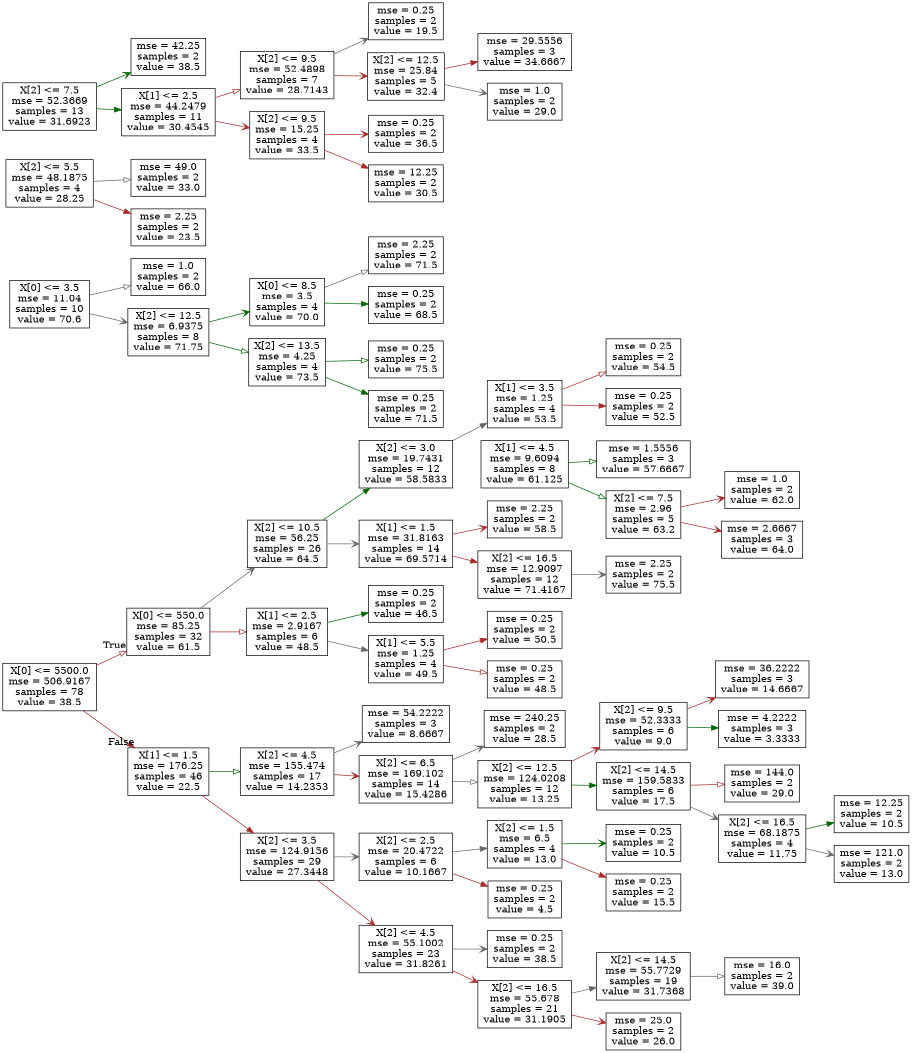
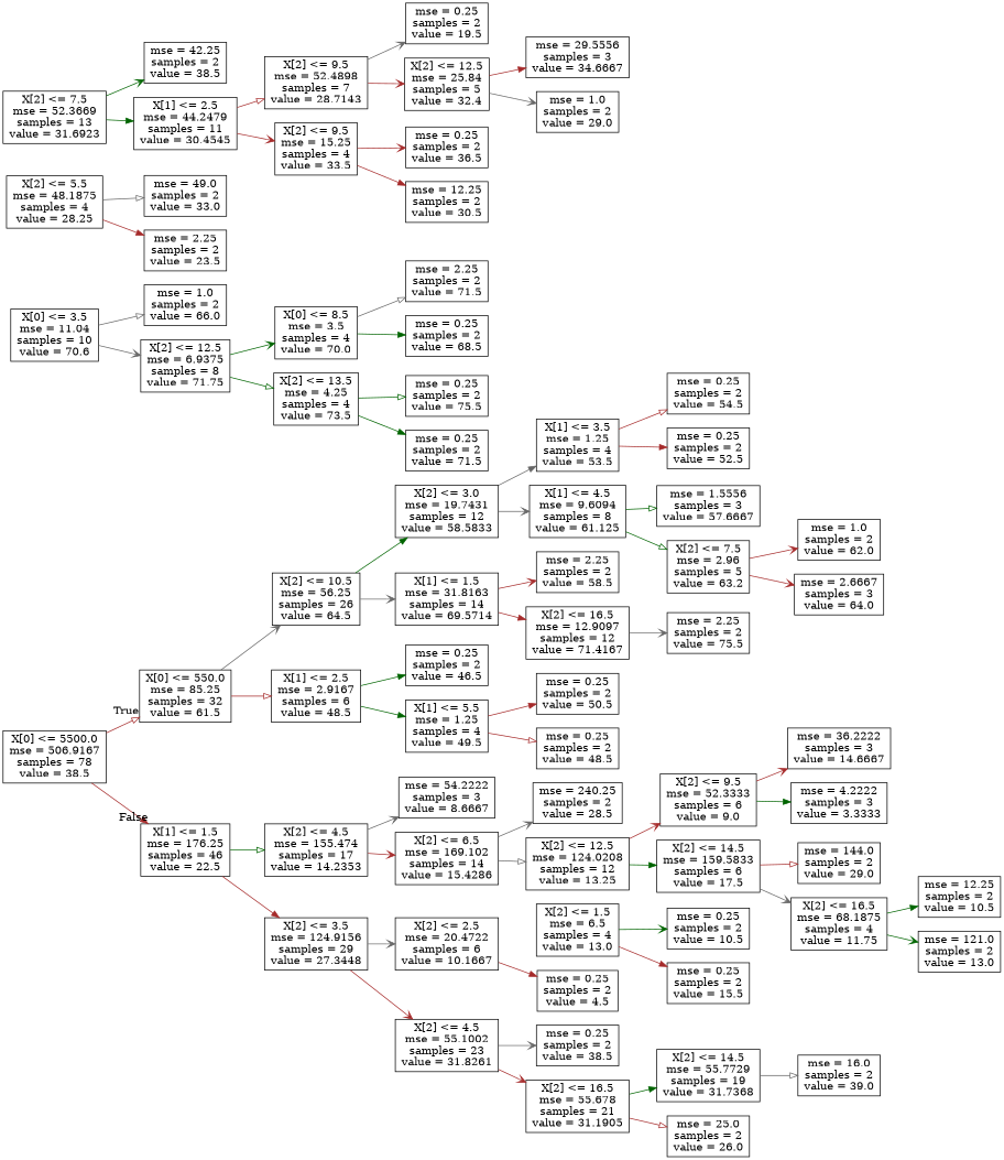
  digraph {
    rankdir=LR
    node [shape=box]
    edge [arrowhead=vee color=brown]
    n1 [label="X[0] <= 5500.0\nmse = 506.9167\nsamples = 78\nvalue = 38.5"]
    n2 [label="X[0] <= 550.0\nmse = 85.25\nsamples = 32\nvalue = 61.5"]
    n3 [label="X[1] <= 1.5\nmse = 176.25\nsamples = 46\nvalue = 22.5"]
    n4 [label="X[2] <= 10.5\nmse = 56.25\nsamples = 26\nvalue = 64.5"]
    n5 [label="X[1] <= 2.5\nmse = 2.9167\nsamples = 6\nvalue = 48.5"]
    n6 [label="X[2] <= 4.5\nmse = 155.474\nsamples = 17\nvalue = 14.2353"]
    n7 [label="X[2] <= 3.5\nmse = 124.9156\nsamples = 29\nvalue = 27.3448"]
    n8 [label="X[2] <= 3.0\nmse = 19.7431\nsamples = 12\nvalue = 58.5833"]
    n9 [label="X[1] <= 1.5\nmse = 31.8163\nsamples = 14\nvalue = 69.5714"]
    n10 [label="mse = 0.25\nsamples = 2\nvalue = 46.5"]
    n11 [label="X[1] <= 5.5\nmse = 1.25\nsamples = 4\nvalue = 49.5"]
    n12 [label="X[1] <= 3.5\nmse = 1.25\nsamples = 4\nvalue = 53.5"]
    n13 [label="X[1] <= 4.5\nmse = 9.6094\nsamples = 8\nvalue = 61.125"]
    n14 [label="mse = 2.25\nsamples = 2\nvalue = 58.5"]
    n15 [label="X[2] <= 16.5\nmse = 12.9097\nsamples = 12\nvalue = 71.4167"]
    n16 [label="mse = 0.25\nsamples = 2\nvalue = 54.5"]
    n17 [label="mse = 0.25\nsamples = 2\nvalue = 52.5"]
    n18 [label="mse = 1.5556\nsamples = 3\nvalue = 57.6667"]
    n19 [label="X[2] <= 7.5\nmse = 2.96\nsamples = 5\nvalue = 63.2"]
    n20 [label="mse = 1.0\nsamples = 2\nvalue = 62.0"]
    n21 [label="mse = 2.6667\nsamples = 3\nvalue = 64.0"]
    n22 [label="mse = 2.25\nsamples = 2\nvalue = 75.5"]
    n23 [label="X[0] <= 3.5\nmse = 11.04\nsamples = 10\nvalue = 70.6"]
    n24 [label="mse = 1.0\nsamples = 2\nvalue = 66.0"]
    n25 [label="X[2] <= 12.5\nmse = 6.9375\nsamples = 8\nvalue = 71.75"]
    n26 [label="X[0] <= 8.5\nmse = 3.5\nsamples = 4\nvalue = 70.0"]
    n27 [label="X[2] <= 13.5\nmse = 4.25\nsamples = 4\nvalue = 73.5"]
    n28 [label="mse = 2.25\nsamples = 2\nvalue = 71.5"]
    n29 [label="mse = 0.25\nsamples = 2\nvalue = 68.5"]
    n30 [label="mse = 0.25\nsamples = 2\nvalue = 75.5"]
    n31 [label="mse = 0.25\nsamples = 2\nvalue = 71.5"]
    n32 [label="mse = 0.25\nsamples = 2\nvalue = 50.5"]
    n33 [label="mse = 0.25\nsamples = 2\nvalue = 48.5"]
    n34 [label="mse = 54.2222\nsamples = 3\nvalue = 8.6667"]
    n35 [label="X[2] <= 6.5\nmse = 169.102\nsamples = 14\nvalue = 15.4286"]
    n36 [label="X[2] <= 2.5\nmse = 20.4722\nsamples = 6\nvalue = 10.1667"]
    n37 [label="X[2] <= 4.5\nmse = 55.1002\nsamples = 23\nvalue = 31.8261"]
    n38 [label="mse = 240.25\nsamples = 2\nvalue = 28.5"]
    n39 [label="X[2] <= 12.5\nmse = 124.0208\nsamples = 12\nvalue = 13.25"]
    n40 [label="X[2] <= 9.5\nmse = 52.3333\nsamples = 6\nvalue = 9.0"]
    n41 [label="X[2] <= 14.5\nmse = 159.5833\nsamples = 6\nvalue = 17.5"]
    n42 [label="mse = 36.2222\nsamples = 3\nvalue = 14.6667"]
    n43 [label="mse = 4.2222\nsamples = 3\nvalue = 3.3333"]
    n44 [label="mse = 144.0\nsamples = 2\nvalue = 29.0"]
    n45 [label="X[2] <= 16.5\nmse = 68.1875\nsamples = 4\nvalue = 11.75"]
    n46 [label="mse = 12.25\nsamples = 2\nvalue = 10.5"]
    n47 [label="mse = 121.0\nsamples = 2\nvalue = 13.0"]
    n48 [label="X[2] <= 1.5\nmse = 6.5\nsamples = 4\nvalue = 13.0"]
    n49 [label="mse = 0.25\nsamples = 2\nvalue = 4.5"]
    n50 [label="mse = 0.25\nsamples = 2\nvalue = 38.5"]
    n51 [label="X[2] <= 16.5\nmse = 55.678\nsamples = 21\nvalue = 31.1905"]
    n52 [label="mse = 0.25\nsamples = 2\nvalue = 10.5"]
    n53 [label="mse = 0.25\nsamples = 2\nvalue = 15.5"]
    n54 [label="X[2] <= 14.5\nmse = 55.7729\nsamples = 19\nvalue = 31.7368"]
    n55 [label="mse = 25.0\nsamples = 2\nvalue = 26.0"]
    n56 [label="mse = 16.0\nsamples = 2\nvalue = 39.0"]
    n57 [label="X[2] <= 5.5\nmse = 48.1875\nsamples = 4\nvalue = 28.25"]
    n58 [label="mse = 49.0\nsamples = 2\nvalue = 33.0"]
    n59 [label="mse = 2.25\nsamples = 2\nvalue = 23.5"]
    n60 [label="X[2] <= 7.5\nmse = 52.3669\nsamples = 13\nvalue = 31.6923"]
    n61 [label="mse = 42.25\nsamples = 2\nvalue = 38.5"]
    n62 [label="X[1] <= 2.5\nmse = 44.2479\nsamples = 11\nvalue = 30.4545"]
    n63 [label="X[2] <= 9.5\nmse = 52.4898\nsamples = 7\nvalue = 28.7143"]
    n64 [label="X[2] <= 9.5\nmse = 15.25\nsamples = 4\nvalue = 33.5"]
    n65 [label="mse = 0.25\nsamples = 2\nvalue = 19.5"]
    n66 [label="X[2] <= 12.5\nmse = 25.84\nsamples = 5\nvalue = 32.4"]
    n67 [label="mse = 0.25\nsamples = 2\nvalue = 36.5"]
    n68 [label="mse = 12.25\nsamples = 2\nvalue = 30.5"]
    n69 [label="mse = 29.5556\nsamples = 3\nvalue = 34.6667"]
    n70 [label="mse = 1.0\nsamples = 2\nvalue = 29.0"]
    n1 -> n2 [arrowhead=onormal headlabel=True labelangle=45 labeldistance=2.5]
    n1 -> n3 [arrowhead=normal headlabel=False labelangle=-45 labeldistance=2.5]
    n2 -> n4 [color=gray40]
    n2 -> n5 [arrowhead=onormal]
    n3 -> n6 [arrowhead=onormal color=darkgreen]
    n3 -> n7 [arrowhead=normal]
    n4 -> n8 [arrowhead=normal color=darkgreen]
    n4 -> n9 [color=gray40]
    n5 -> n10 [arrowhead=normal color=darkgreen]
-   n5 -> n11 [arrowhead=normal color=gray40]
+   n5 -> n11 [arrowhead=normal color=darkgreen]
    n6 -> n34 [color=gray40]
    n6 -> n35
    n7 -> n36 [color=gray40]
    n7 -> n37
    n8 -> n12 [arrowhead=normal color=gray40]
+   n8 -> n13 [color=gray40]
    n9 -> n14
    n9 -> n15 [arrowhead=normal]
    n11 -> n32 [arrowhead=normal]
    n11 -> n33 [arrowhead=onormal]
    n12 -> n16 [arrowhead=onormal]
    n12 -> n17 [arrowhead=normal]
    n13 -> n18 [arrowhead=onormal color=darkgreen]
    n13 -> n19 [arrowhead=onormal color=darkgreen]
    n15 -> n22 [color=gray40]
    n19 -> n20
    n19 -> n21
    n23 -> n24 [arrowhead=onormal color=gray40]
    n23 -> n25 [color=gray40]
    n25 -> n26 [color=darkgreen]
    n25 -> n27 [arrowhead=onormal color=darkgreen]
    n26 -> n28 [arrowhead=onormal color=gray40]
    n26 -> n29 [arrowhead=normal color=darkgreen]
    n27 -> n30 [arrowhead=onormal color=darkgreen]
    n27 -> n31 [arrowhead=normal color=darkgreen]
    n35 -> n38 [color=gray40]
    n35 -> n39 [arrowhead=onormal color=gray40]
-   n36 -> n48 [arrowhead=normal color=gray40]
    n36 -> n49 [arrowhead=normal]
    n37 -> n50 [color=gray40]
    n37 -> n51
    n39 -> n40
    n39 -> n41 [arrowhead=normal color=darkgreen]
    n40 -> n42
    n40 -> n43 [arrowhead=normal color=darkgreen]
    n41 -> n44 [arrowhead=onormal]
    n41 -> n45 [color=gray40]
    n45 -> n46 [arrowhead=normal color=darkgreen]
-   n45 -> n47 [color=gray40]
+   n45 -> n47 [color=darkgreen]
    n48 -> n52 [color=darkgreen]
    n48 -> n53 [arrowhead=normal]
-   n51 -> n54 [arrowhead=normal color=gray40]
-   n51 -> n55
+   n51 -> n54 [arrowhead=normal color=darkgreen]
+   n51 -> n55 [arrowhead=onormal]
    n54 -> n56 [arrowhead=onormal color=gray40]
    n57 -> n58 [arrowhead=onormal color=gray40]
    n57 -> n59 [arrowhead=normal]
    n60 -> n61 [color=darkgreen]
    n60 -> n62 [arrowhead=normal color=darkgreen]
    n62 -> n63 [arrowhead=onormal]
    n62 -> n64
    n63 -> n65 [color=gray40]
    n63 -> n66
    n64 -> n67
    n64 -> n68 [arrowhead=normal]
    n66 -> n69 [arrowhead=normal]
    n66 -> n70 [color=gray40]
  }
